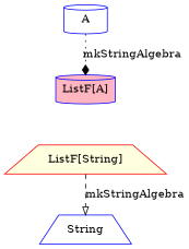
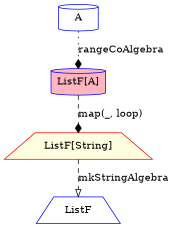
  digraph {
    node [color=blue fillcolor=white shape=cylinder style=filled]
    edge [arrowhead=diamond style=dashed]
    n1 [fillcolor=lightpink label="ListF[A]"]
    n2 [color=red fillcolor=lightyellow label="ListF[String]" shape=trapezium]
-   n3 [label=String shape=trapezium]
+   n3 [label=ListF shape=trapezium]
    n4 [label=A]
+   n1 -> n2 [label="map(_, loop)"]
    n2 -> n3 [arrowhead=onormal label=mkStringAlgebra]
-   n4 -> n1 [label=mkStringAlgebra style=dotted]
+   n4 -> n1 [label=rangeCoAlgebra style=dotted]
  }
